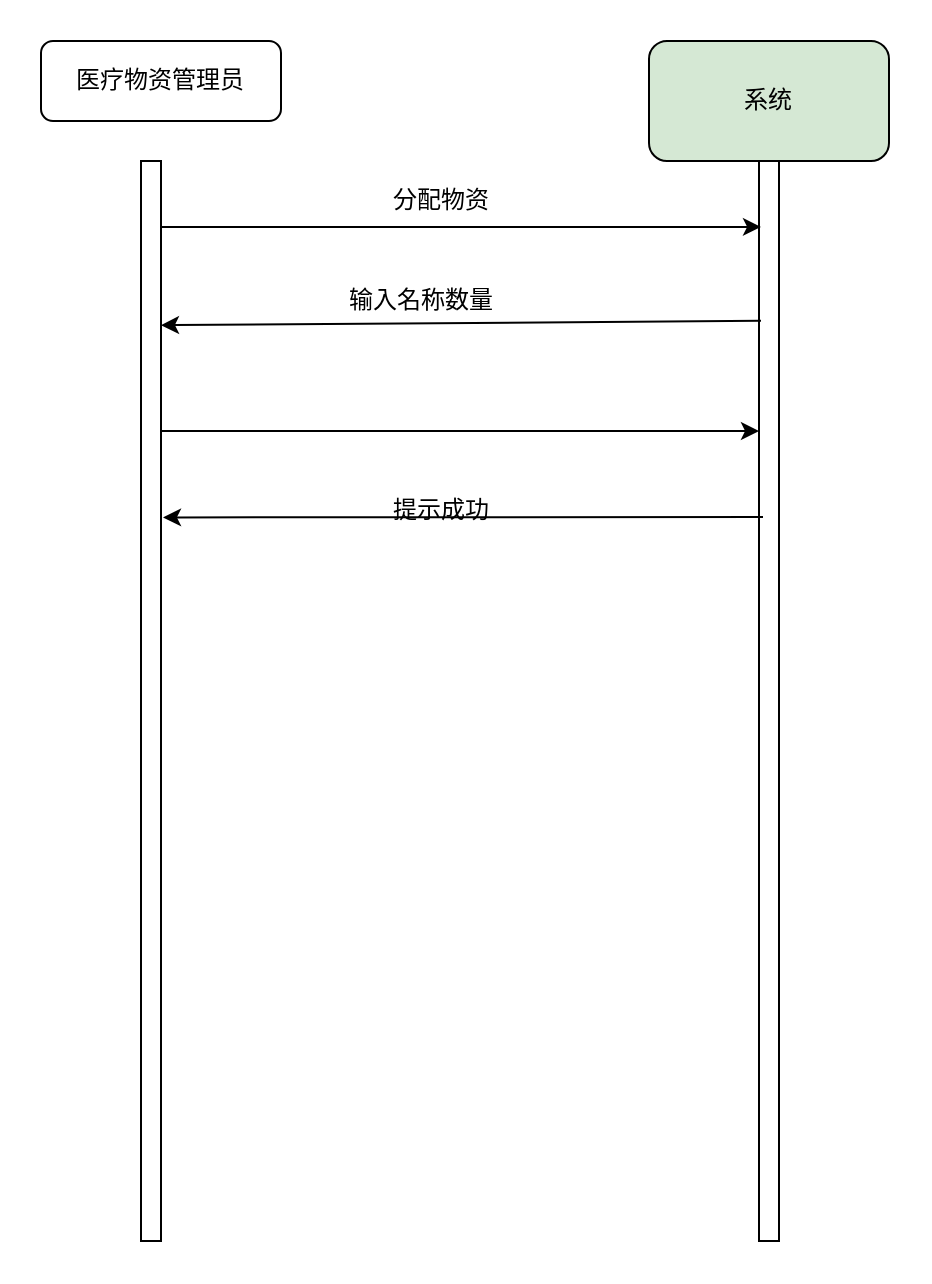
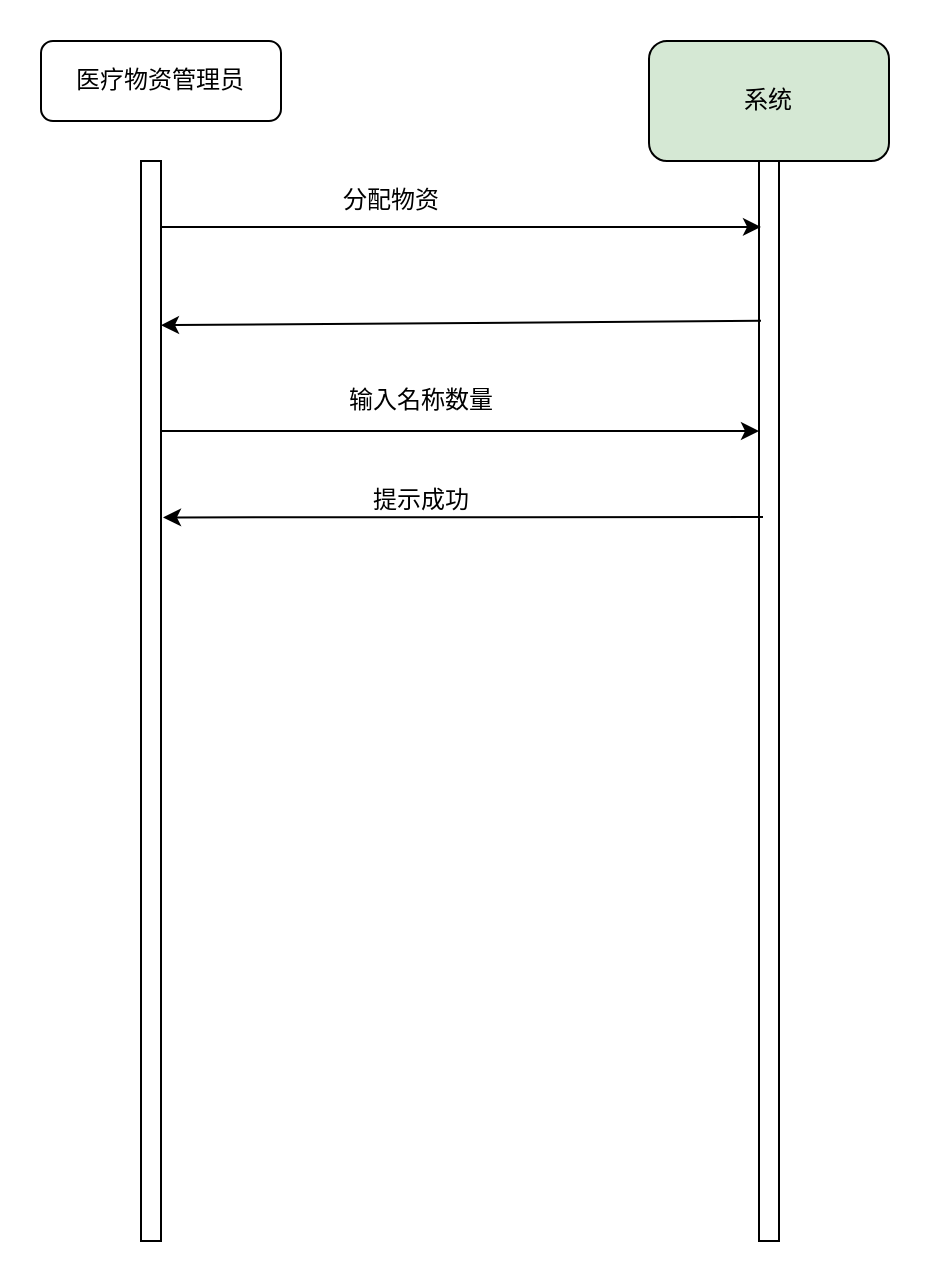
  <mxCell id="0" />
  <mxCell id="1" parent="0" />
  <mxCell id="2" value="医疗物资管理员" style="rounded=1;whiteSpace=wrap;html=1;" vertex="1" parent="1"><mxGeometry x="20" y="20" width="120" height="40" as="geometry" /></mxCell>
  <mxCell id="3" value="系统" style="rounded=1;whiteSpace=wrap;html=1;fillColor=#d5e8d4;" vertex="1" parent="1"><mxGeometry x="324" y="20" width="120" height="60" as="geometry" /></mxCell>
  <mxCell id="4" value="" style="rounded=0;whiteSpace=wrap;html=1;" vertex="1" parent="1"><mxGeometry x="70" y="80" width="10" height="540" as="geometry" /></mxCell>
  <mxCell id="5" value="" style="rounded=0;whiteSpace=wrap;html=1;" vertex="1" parent="1"><mxGeometry x="379" y="80" width="10" height="540" as="geometry" /></mxCell>
  <mxCell id="6" value="" style="endArrow=classic;html=1;exitX=1;exitY=0.061;exitDx=0;exitDy=0;exitPerimeter=0;entryX=0.1;entryY=0.061;entryDx=0;entryDy=0;entryPerimeter=0;" edge="1" parent="1" source="4" target="5"><mxGeometry width="50" height="50" relative="1" as="geometry"><mxPoint x="300" y="360" as="sourcePoint" /><mxPoint x="350" y="310" as="targetPoint" /></mxGeometry></mxCell>
- <mxCell id="7" value="分配物资" style="text;html=1;align=center;verticalAlign=middle;resizable=0;points=[];autosize=1;" vertex="1" parent="1"><mxGeometry x="190" y="90" width="60" height="20" as="geometry" /></mxCell>
+ <mxCell id="7" value="分配物资" style="text;html=1;align=center;verticalAlign=middle;resizable=0;points=[];autosize=1;" vertex="1" parent="1"><mxGeometry x="165" y="90" width="60" height="20" as="geometry" /></mxCell>
  <mxCell id="8" value="" style="endArrow=classic;html=1;entryX=1;entryY=0.152;entryDx=0;entryDy=0;entryPerimeter=0;exitX=0.1;exitY=0.148;exitDx=0;exitDy=0;exitPerimeter=0;" edge="1" parent="1" source="5" target="4"><mxGeometry width="50" height="50" relative="1" as="geometry"><mxPoint x="300" y="360" as="sourcePoint" /><mxPoint x="350" y="310" as="targetPoint" /></mxGeometry></mxCell>
  <mxCell id="9" value="" style="endArrow=classic;html=1;exitX=1;exitY=0.25;exitDx=0;exitDy=0;entryX=0;entryY=0.25;entryDx=0;entryDy=0;" edge="1" parent="1" source="4" target="5"><mxGeometry width="50" height="50" relative="1" as="geometry"><mxPoint x="300" y="360" as="sourcePoint" /><mxPoint x="350" y="310" as="targetPoint" /></mxGeometry></mxCell>
- <mxCell id="10" value="输入名称数量" style="text;html=1;align=center;verticalAlign=middle;resizable=0;points=[];autosize=1;" vertex="1" parent="1"><mxGeometry x="165" y="140" width="90" height="20" as="geometry" /></mxCell>
+ <mxCell id="10" value="输入名称数量" style="text;html=1;align=center;verticalAlign=middle;resizable=0;points=[];autosize=1;" vertex="1" parent="1"><mxGeometry x="165" y="190" width="90" height="20" as="geometry" /></mxCell>
  <mxCell id="11" value="" style="endArrow=classic;html=1;entryX=1.1;entryY=0.33;entryDx=0;entryDy=0;entryPerimeter=0;" edge="1" parent="1" target="4"><mxGeometry width="50" height="50" relative="1" as="geometry"><mxPoint x="381" y="258" as="sourcePoint" /><mxPoint x="350" y="310" as="targetPoint" /></mxGeometry></mxCell>
- <mxCell id="12" value="提示成功" style="text;html=1;align=center;verticalAlign=middle;resizable=0;points=[];autosize=1;" vertex="1" parent="1"><mxGeometry x="190" y="245" width="60" height="20" as="geometry" /></mxCell>
+ <mxCell id="12" value="提示成功" style="text;html=1;align=center;verticalAlign=middle;resizable=0;points=[];autosize=1;" vertex="1" parent="1"><mxGeometry x="180" y="240" width="60" height="20" as="geometry" /></mxCell>
